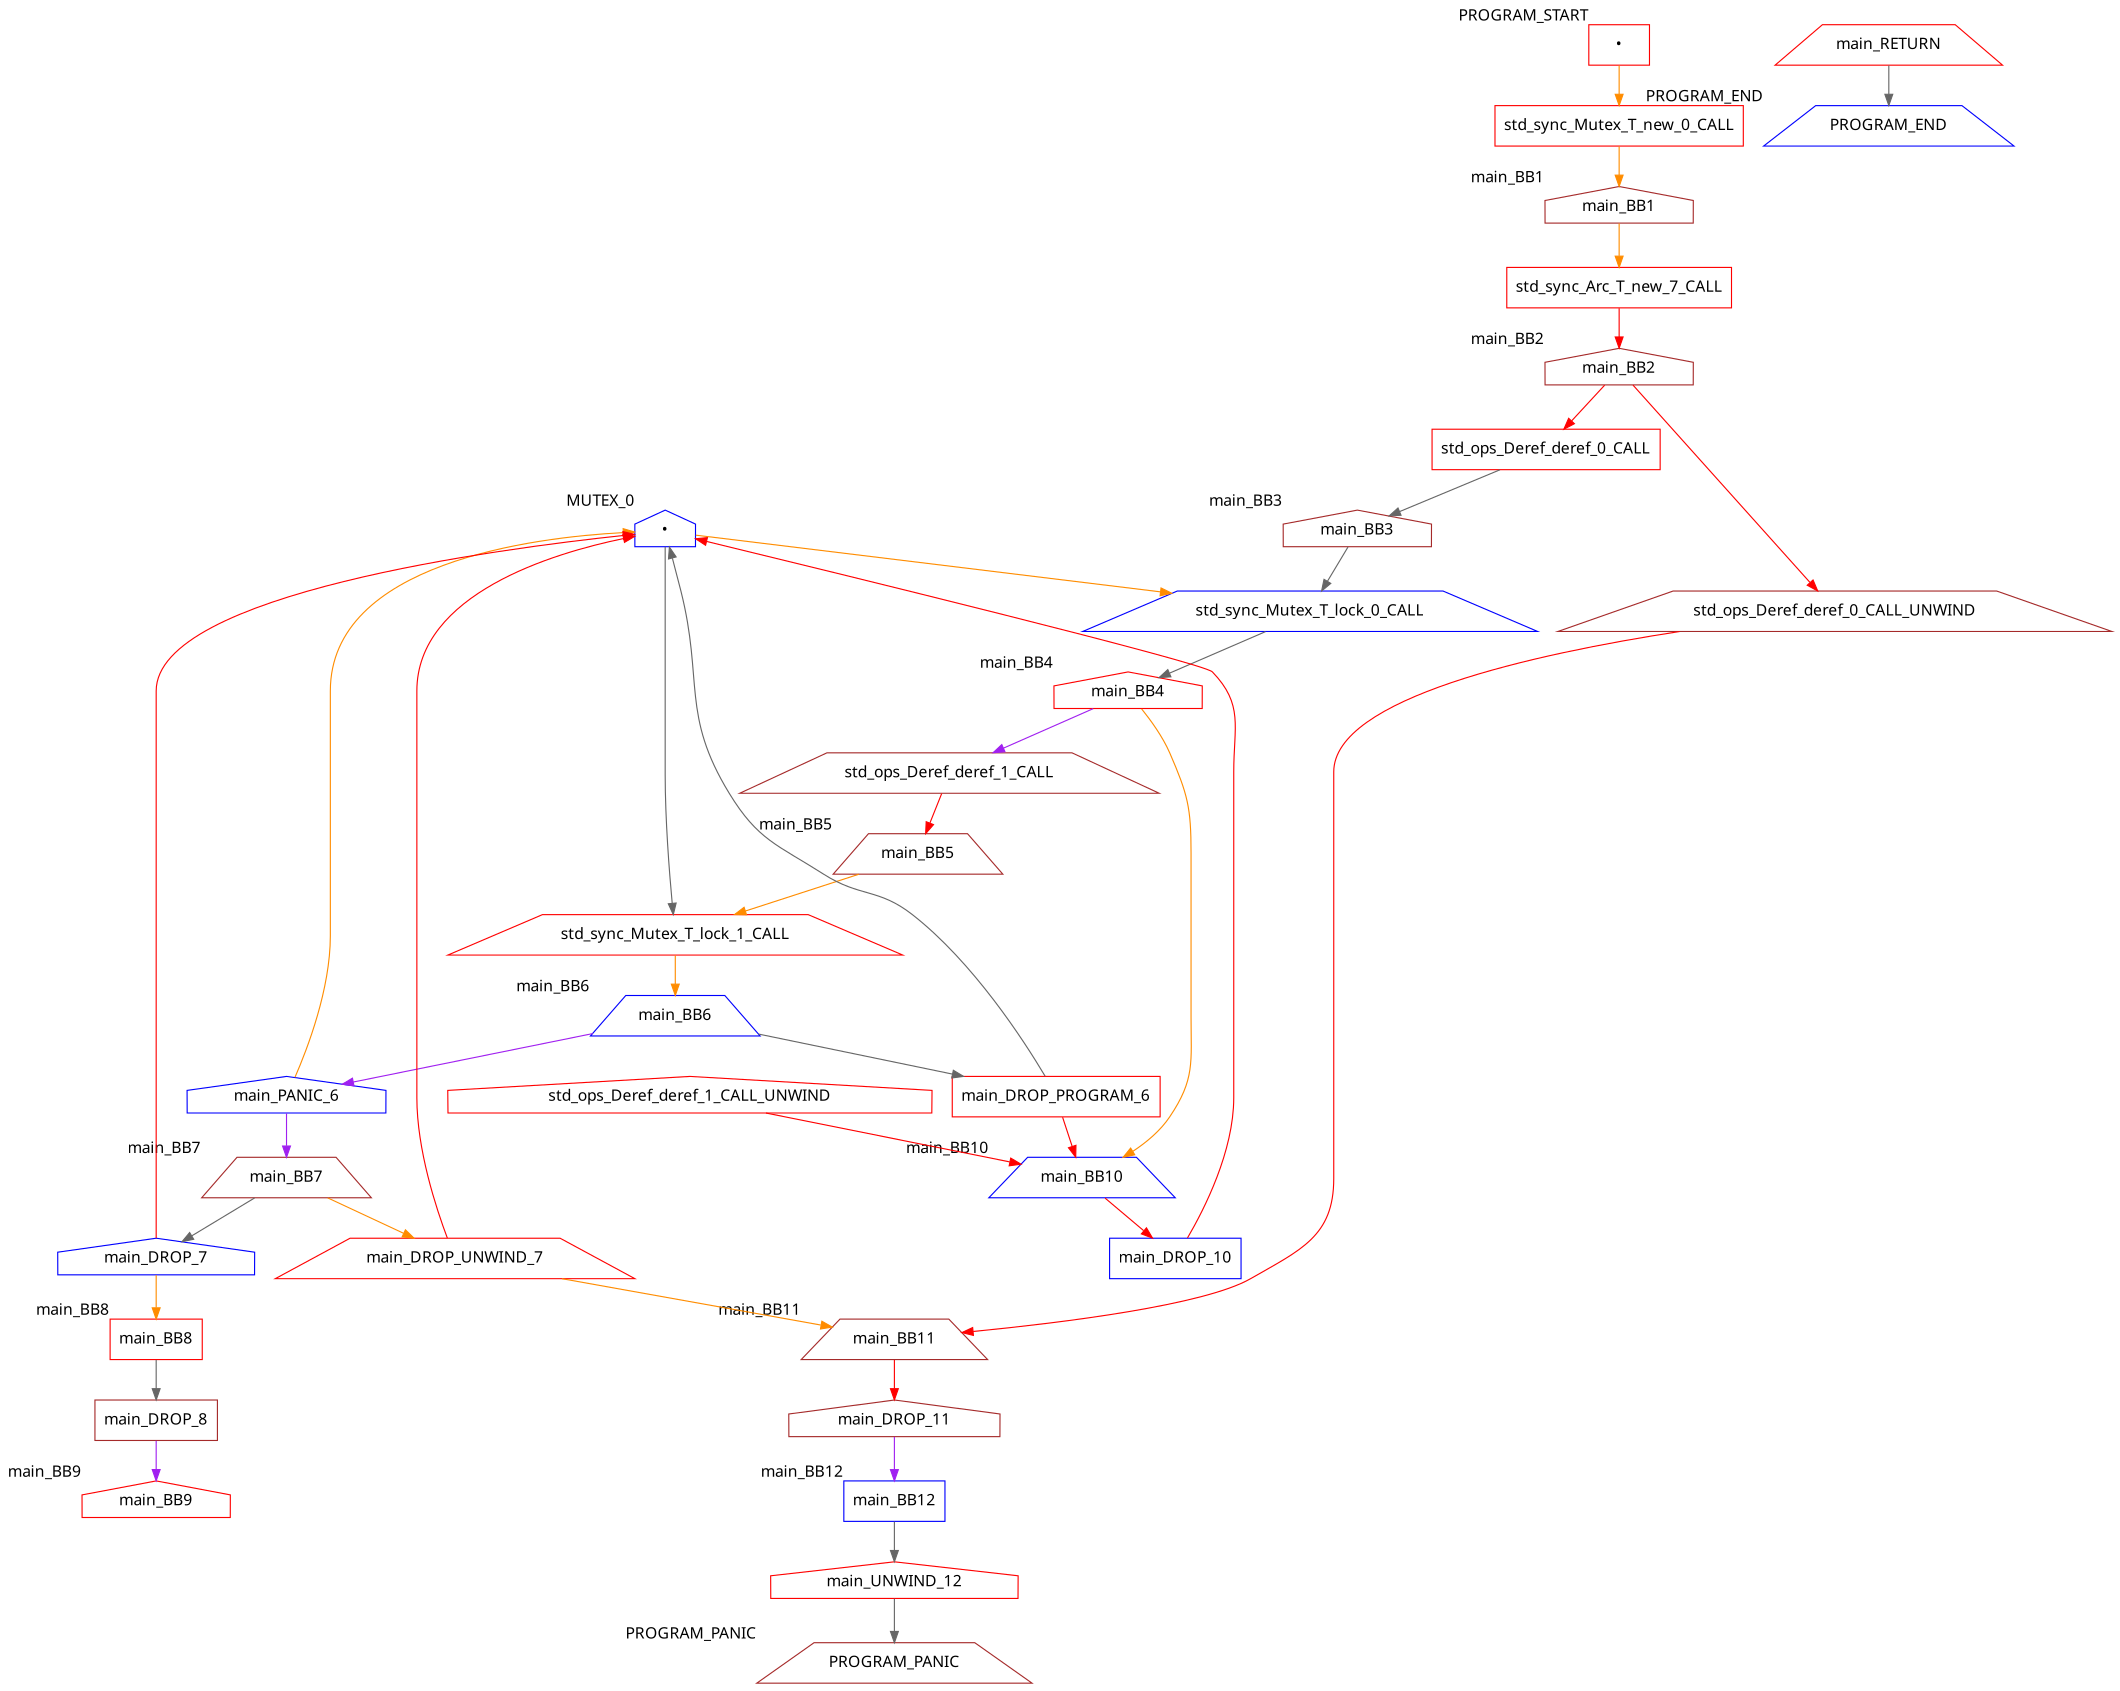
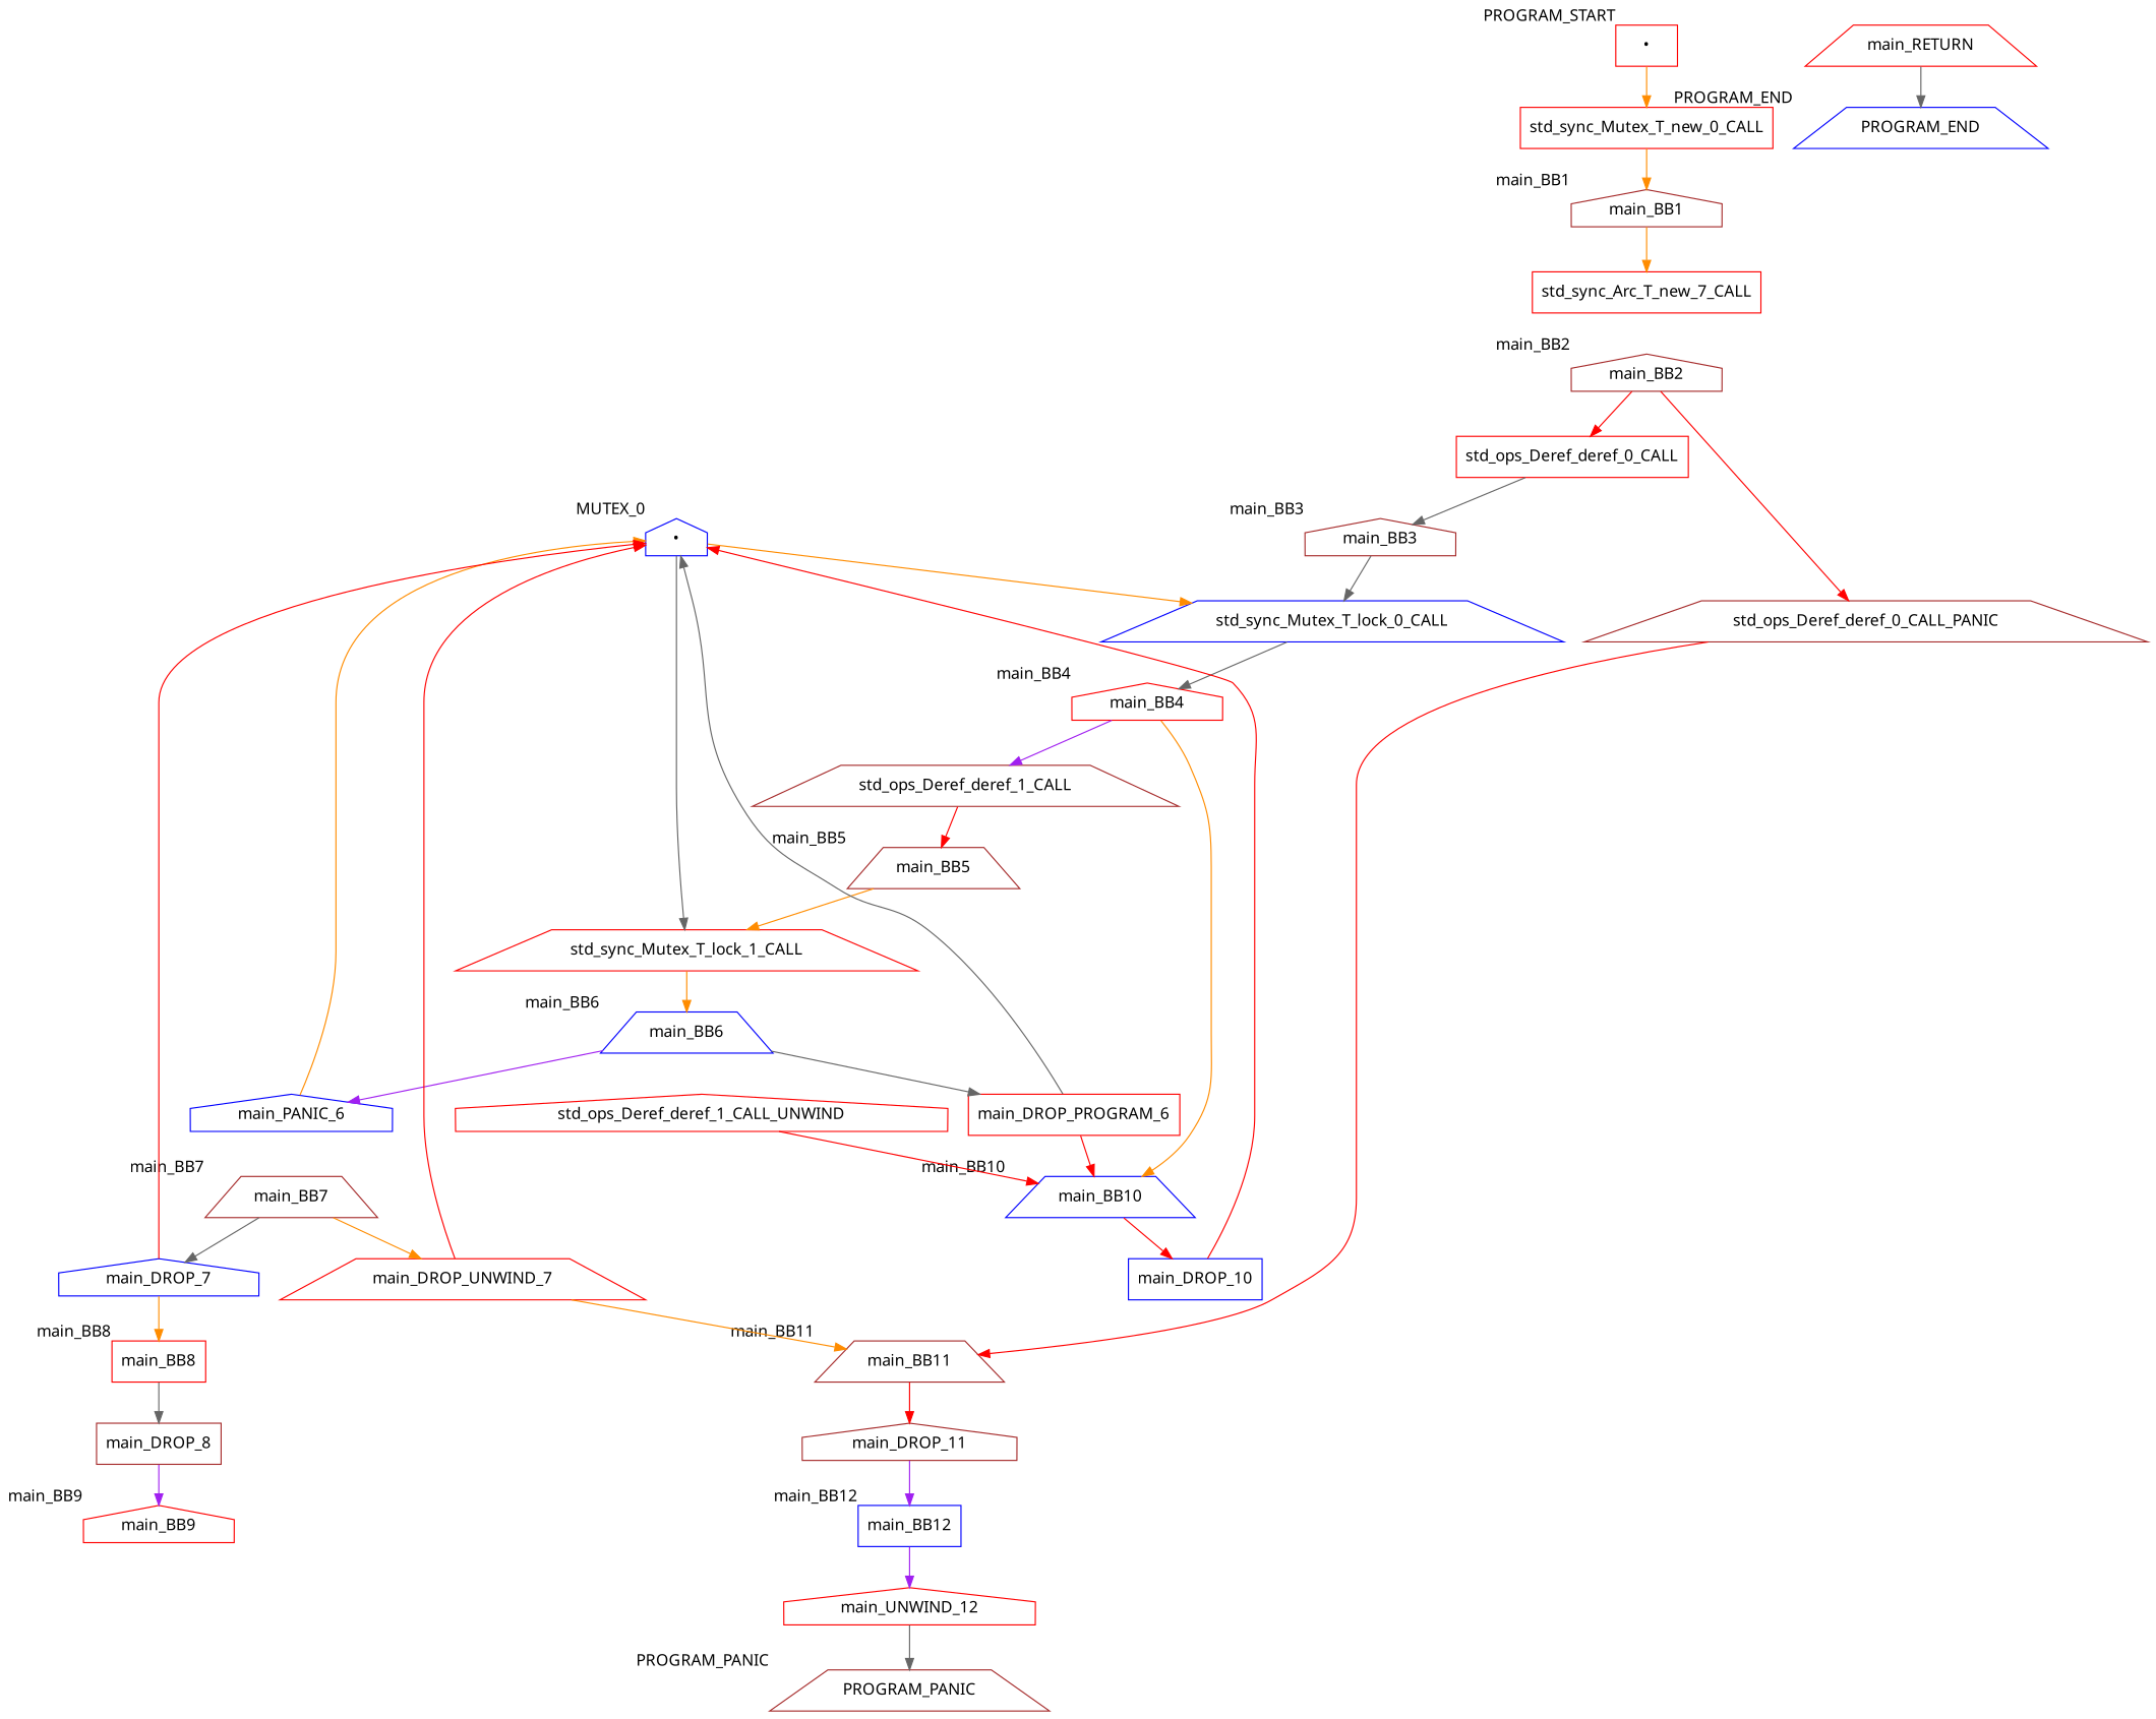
  digraph {
    fontname="Noto Sans"
    node [color=red fontname="Noto Sans" shape=trapezium]
    edge [color=red fontname="Noto Sans"]
    n1 [color=blue label="•" shape=house xlabel=MUTEX_0]
    n2 [color=blue label=std_sync_Mutex_T_lock_0_CALL]
    n3 [label=std_sync_Mutex_T_lock_1_CALL]
    main_BB4 [shape=house xlabel=main_BB4]
    main_BB6 [color=blue xlabel=main_BB6]
    PROGRAM_END [color=blue xlabel=PROGRAM_END]
    PROGRAM_PANIC [color=brown xlabel=PROGRAM_PANIC]
    n8 [label="•" shape=box xlabel=PROGRAM_START]
    n9 [label=std_sync_Mutex_T_new_0_CALL shape=box]
    main_BB1 [color=brown shape=house xlabel=main_BB1]
    n11 [label=std_sync_Arc_T_new_7_CALL shape=box]
    main_BB2 [color=brown shape=house xlabel=main_BB2]
    main_BB10 [color=blue xlabel=main_BB10]
    n14 [color=blue label=main_DROP_10 shape=box]
    main_BB11 [color=brown xlabel=main_BB11]
    n16 [color=brown label=main_DROP_11 shape=house]
    main_BB12 [color=blue shape=box xlabel=main_BB12]
    n18 [label=main_UNWIND_12 shape=house]
    n19 [label=std_ops_Deref_deref_0_CALL shape=box]
-   n20 [color=brown label=std_ops_Deref_deref_0_CALL_UNWIND]
+   n20 [color=brown label=std_ops_Deref_deref_0_CALL_PANIC]
    main_BB3 [color=brown shape=house xlabel=main_BB3]
    n22 [color=brown label=std_ops_Deref_deref_1_CALL]
    main_BB5 [color=brown xlabel=main_BB5]
    n24 [label=std_ops_Deref_deref_1_CALL_UNWIND shape=house]
    n25 [color=blue label=main_PANIC_6 shape=house]
    n26 [label=main_DROP_PROGRAM_6 shape=box]
    main_BB7 [color=brown xlabel=main_BB7]
    n28 [color=blue label=main_DROP_7 shape=house]
    n29 [label=main_DROP_UNWIND_7]
    main_BB8 [shape=box xlabel=main_BB8]
    n31 [color=brown label=main_DROP_8 shape=box]
    main_BB9 [shape=house xlabel=main_BB9]
    n33 [label=main_RETURN]
    n1 -> n2 [color=darkorange]
    n1 -> n3 [color=gray40]
    n2 -> main_BB4 [color=gray40]
    n3 -> main_BB6 [color=darkorange]
    main_BB4 -> main_BB10 [color=darkorange]
    main_BB4 -> n22 [color=purple]
    main_BB6 -> n25 [color=purple]
    main_BB6 -> n26 [color=gray40]
    n8 -> n9 [color=darkorange]
    n9 -> main_BB1 [color=darkorange]
    main_BB1 -> n11 [color=darkorange]
-   n11 -> main_BB2
    main_BB2 -> n19
    main_BB2 -> n20
    main_BB10 -> n14
    n14 -> n1
    main_BB11 -> n16
    n16 -> main_BB12 [color=purple]
-   main_BB12 -> n18 [color=gray40]
+   main_BB12 -> n18 [color=purple]
    n18 -> PROGRAM_PANIC [color=gray40]
    n19 -> main_BB3 [color=gray40]
    n20 -> main_BB11
    main_BB3 -> n2 [color=gray40]
    n22 -> main_BB5
    main_BB5 -> n3 [color=darkorange]
    n24 -> main_BB10
    n25 -> n1 [color=darkorange]
-   n25 -> main_BB7 [color=purple]
    n26 -> n1 [color=gray40]
    n26 -> main_BB10
    main_BB7 -> n28 [color=gray40]
    main_BB7 -> n29 [color=darkorange]
    n28 -> n1
    n28 -> main_BB8 [color=darkorange]
    n29 -> n1
    n29 -> main_BB11 [color=darkorange]
    main_BB8 -> n31 [color=gray40]
    n31 -> main_BB9 [color=purple]
    n33 -> PROGRAM_END [color=gray40]
  }
